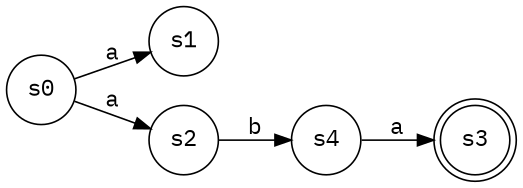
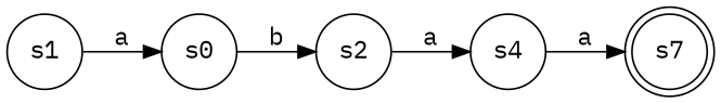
  digraph {
    fontname="IBM Plex Mono"
    rankdir=LR
    node [fontname="IBM Plex Mono" shape=circle]
    edge [fontname="IBM Plex Mono"]
-   s3 [shape=doublecircle]
+   s3 [shape=doublecircle label=s7]
    s4
    s0
    s1
    s2
    s4 -> s3 [label=a]
-   s0 -> s1 [label=a]
-   s0 -> s2 [label=a]
-   s2 -> s4 [label=b]
+   s1 -> s0 [label=a]
+   s0 -> s2 [label=b]
+   s2 -> s4 [label=a]
  }
